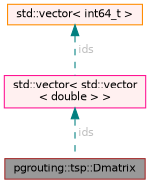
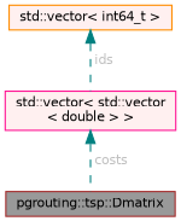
  digraph {
    node [fillcolor="#FFF0F0" fontname=Helvetica fontsize=10 shape=box style=filled]
    edge [color=teal dir=back fontcolor=grey fontname=Helvetica fontsize=10 labelfontname=Helvetica labelfontsize=10 style=dashed]
    n1 [color=brown fillcolor=grey60 fontcolor=black height=0.2 label="pgrouting::tsp::Dmatrix" width=0.4]
    n2 [color=darkorange height=0.2 label="std::vector\< int64_t \>" width=0.4]
    n3 [color=deeppink height=0.2 label="std::vector\< std::vector\l\< double \> \>" width=0.4]
    n2 -> n3 [label=" ids"]
-   n3 -> n1 [label=" ids"]
+   n3 -> n1 [label=" costs"]
  }
